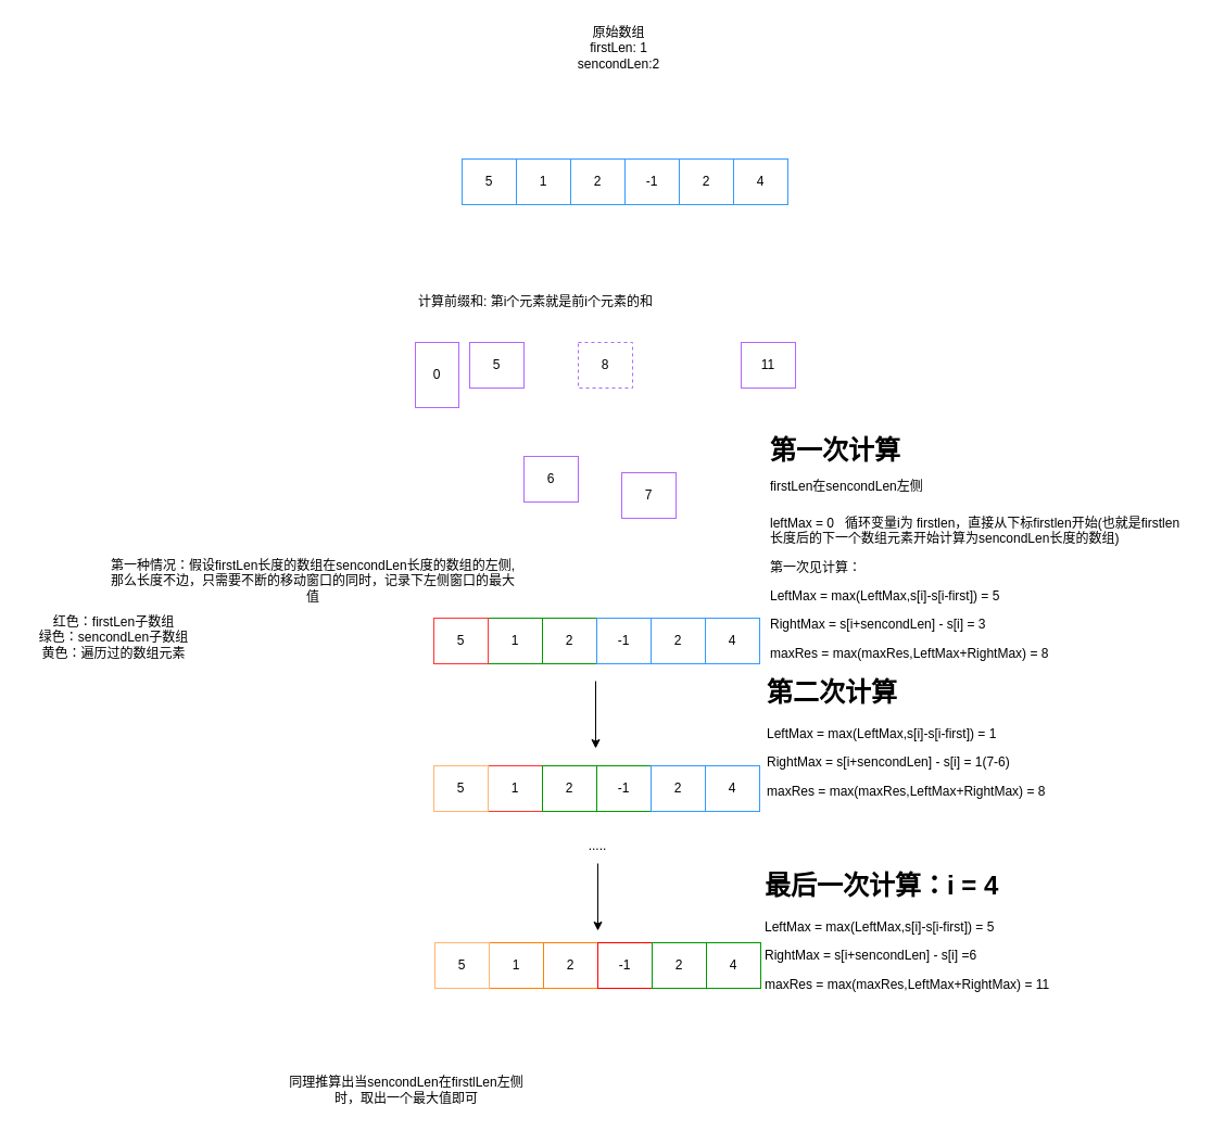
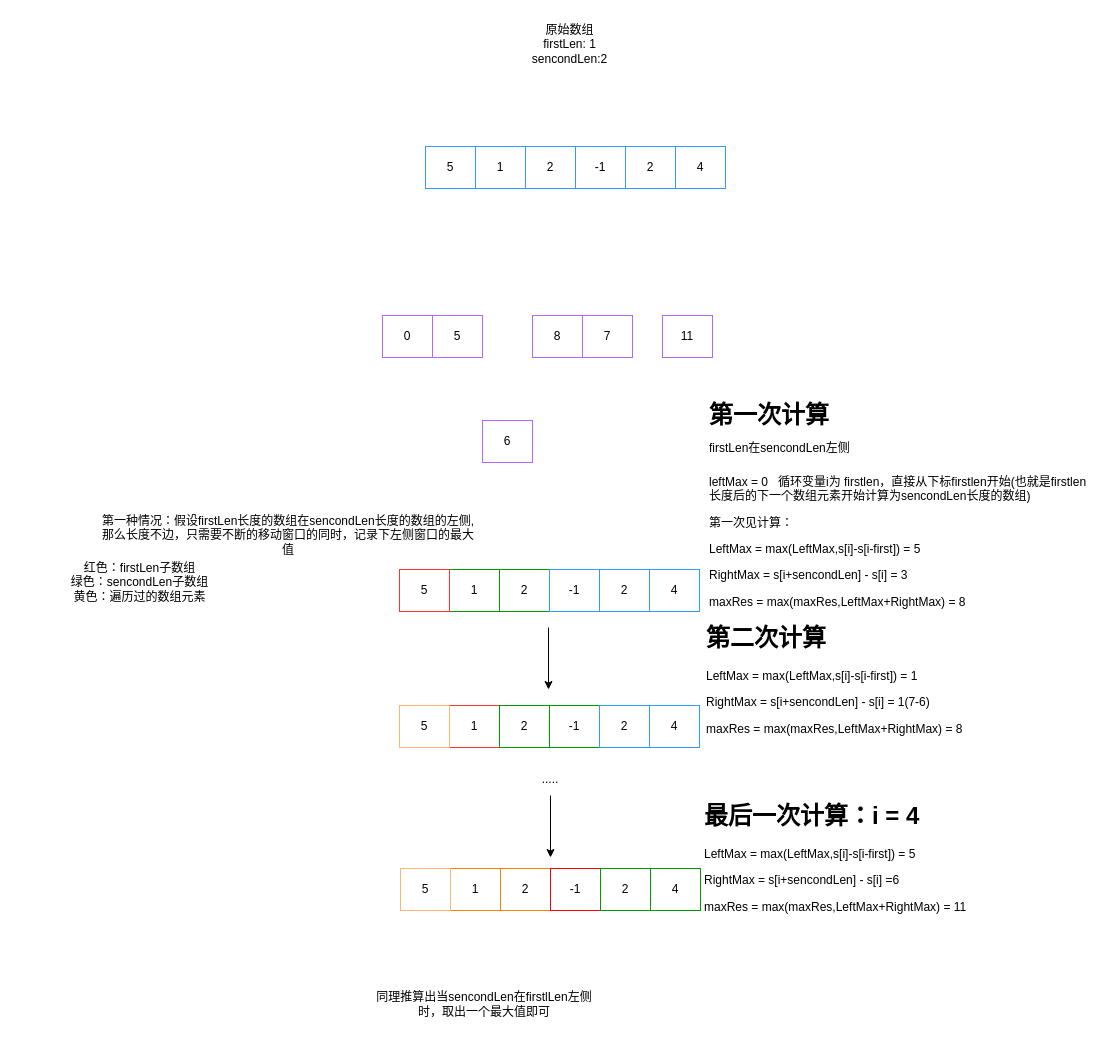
  <mxCell id="0" />
  <mxCell id="1" parent="0" />
  <mxCell id="2" value="5" style="rounded=0;whiteSpace=wrap;html=1;strokeColor=#3399FF;" vertex="1" parent="1"><mxGeometry x="425" y="146" width="50" height="42" as="geometry" /></mxCell>
  <mxCell id="3" value="1" style="rounded=0;whiteSpace=wrap;html=1;strokeColor=#3399FF;" vertex="1" parent="1"><mxGeometry x="475" y="146" width="50" height="42" as="geometry" /></mxCell>
  <mxCell id="4" value="2" style="rounded=0;whiteSpace=wrap;html=1;strokeColor=#3399FF;" vertex="1" parent="1"><mxGeometry x="525" y="146" width="50" height="42" as="geometry" /></mxCell>
  <mxCell id="5" value="-1" style="rounded=0;whiteSpace=wrap;html=1;strokeColor=#3399FF;" vertex="1" parent="1"><mxGeometry x="575" y="146" width="50" height="42" as="geometry" /></mxCell>
  <mxCell id="6" value="2" style="rounded=0;whiteSpace=wrap;html=1;strokeColor=#3399FF;" vertex="1" parent="1"><mxGeometry x="625" y="146" width="50" height="42" as="geometry" /></mxCell>
  <mxCell id="7" value="4" style="rounded=0;whiteSpace=wrap;html=1;strokeColor=#3399FF;" vertex="1" parent="1"><mxGeometry x="675" y="146" width="50" height="42" as="geometry" /></mxCell>
  <mxCell id="8" value="原始数组 &lt;br&gt;firstLen: 1&lt;br&gt;sencondLen:2" style="text;html=1;strokeColor=none;fillColor=none;align=center;verticalAlign=middle;whiteSpace=wrap;rounded=0;" vertex="1" parent="1"><mxGeometry x="466" y="20" width="207" height="47" as="geometry" /></mxCell>
- <mxCell id="9" value="计算前缀和: 第i个元素就是前i个元素的和" style="text;html=1;strokeColor=none;fillColor=none;align=center;verticalAlign=middle;whiteSpace=wrap;rounded=0;" vertex="1" parent="1"><mxGeometry x="382" y="264" width="221.5" height="28" as="geometry" /></mxCell>
- <mxCell id="10" value="0" style="rounded=0;whiteSpace=wrap;html=1;strokeColor=#B266FF;" vertex="1" parent="1"><mxGeometry x="382" y="315" width="40" height="60" as="geometry" /></mxCell>
+ <mxCell id="10" value="0" style="rounded=0;whiteSpace=wrap;html=1;strokeColor=#B266FF;" vertex="1" parent="1"><mxGeometry x="382" y="315" width="50" height="42" as="geometry" /></mxCell>
  <mxCell id="11" value="5" style="rounded=0;whiteSpace=wrap;html=1;strokeColor=#B266FF;" vertex="1" parent="1"><mxGeometry x="432" y="315" width="50" height="42" as="geometry" /></mxCell>
  <mxCell id="12" value="6" style="rounded=0;whiteSpace=wrap;html=1;strokeColor=#B266FF;" vertex="1" parent="1"><mxGeometry x="482" y="420" width="50" height="42" as="geometry" /></mxCell>
- <mxCell id="13" value="8" style="rounded=0;whiteSpace=wrap;html=1;strokeColor=#B266FF;dashed=1;" vertex="1" parent="1"><mxGeometry x="532" y="315" width="50" height="42" as="geometry" /></mxCell>
- <mxCell id="14" value="7" style="rounded=0;whiteSpace=wrap;html=1;strokeColor=#B266FF;" vertex="1" parent="1"><mxGeometry x="572" y="435" width="50" height="42" as="geometry" /></mxCell>
- <mxCell id="15" value="11" style="rounded=0;whiteSpace=wrap;html=1;strokeColor=#B266FF;" vertex="1" parent="1"><mxGeometry x="682" y="315" width="50" height="42" as="geometry" /></mxCell>
+ <mxCell id="13" value="8" style="rounded=0;whiteSpace=wrap;html=1;strokeColor=#B266FF;" vertex="1" parent="1"><mxGeometry x="532" y="315" width="50" height="42" as="geometry" /></mxCell>
+ <mxCell id="14" value="7" style="rounded=0;whiteSpace=wrap;html=1;strokeColor=#B266FF;" vertex="1" parent="1"><mxGeometry x="582" y="315" width="50" height="42" as="geometry" /></mxCell>
+ <mxCell id="15" value="11" style="rounded=0;whiteSpace=wrap;html=1;strokeColor=#B266FF;" vertex="1" parent="1"><mxGeometry x="662" y="315" width="50" height="42" as="geometry" /></mxCell>
  <mxCell id="16" value="第一种情况：假设firstLen长度的数组在sencondLen长度的数组的左侧, 那么长度不边，只需要不断的移动窗口的同时，记录下左侧窗口的最大值" style="text;html=1;strokeColor=none;fillColor=none;align=center;verticalAlign=middle;whiteSpace=wrap;rounded=0;" vertex="1" parent="1"><mxGeometry x="98" y="516" width="380" height="38" as="geometry" /></mxCell>
  <mxCell id="17" value="1" style="rounded=0;whiteSpace=wrap;html=1;strokeColor=#009900;" vertex="1" parent="1"><mxGeometry x="449" y="569" width="50" height="42" as="geometry" /></mxCell>
  <mxCell id="18" value="2" style="rounded=0;whiteSpace=wrap;html=1;strokeColor=#009900;" vertex="1" parent="1"><mxGeometry x="499" y="569" width="50" height="42" as="geometry" /></mxCell>
  <mxCell id="19" value="-1" style="rounded=0;whiteSpace=wrap;html=1;strokeColor=#3399FF;" vertex="1" parent="1"><mxGeometry x="549" y="569" width="50" height="42" as="geometry" /></mxCell>
  <mxCell id="20" value="2" style="rounded=0;whiteSpace=wrap;html=1;strokeColor=#3399FF;" vertex="1" parent="1"><mxGeometry x="599" y="569" width="50" height="42" as="geometry" /></mxCell>
  <mxCell id="21" value="4" style="rounded=0;whiteSpace=wrap;html=1;strokeColor=#3399FF;" vertex="1" parent="1"><mxGeometry x="649" y="569" width="50" height="42" as="geometry" /></mxCell>
- <mxCell id="22" value="红色：firstLen子数组&lt;br&gt;绿色：sencondLen子数组&lt;br&gt;黄色：遍历过的数组元素" style="text;html=1;strokeColor=none;fillColor=none;align=center;verticalAlign=middle;whiteSpace=wrap;rounded=0;" vertex="1" parent="1"><mxGeometry x="20" y="569" width="169" height="36" as="geometry" /></mxCell>
+ <mxCell id="22" value="红色：firstLen子数组&lt;br&gt;绿色：sencondLen子数组&lt;br&gt;黄色：遍历过的数组元素" style="text;html=1;strokeColor=none;fillColor=none;align=center;verticalAlign=middle;whiteSpace=wrap;rounded=0;" vertex="1" parent="1"><mxGeometry x="55" y="564" width="169" height="36" as="geometry" /></mxCell>
  <mxCell id="23" value="5" style="rounded=0;whiteSpace=wrap;html=1;strokeColor=#FF3333;" vertex="1" parent="1"><mxGeometry x="399" y="569" width="50" height="42" as="geometry" /></mxCell>
  <mxCell id="24" value="1" style="rounded=0;whiteSpace=wrap;html=1;strokeColor=#FF3333;" vertex="1" parent="1"><mxGeometry x="449" y="705" width="50" height="42" as="geometry" /></mxCell>
  <mxCell id="25" value="2" style="rounded=0;whiteSpace=wrap;html=1;strokeColor=#009900;" vertex="1" parent="1"><mxGeometry x="499" y="705" width="50" height="42" as="geometry" /></mxCell>
  <mxCell id="26" value="-1" style="rounded=0;whiteSpace=wrap;html=1;strokeColor=#009900;" vertex="1" parent="1"><mxGeometry x="549" y="705" width="50" height="42" as="geometry" /></mxCell>
  <mxCell id="27" value="2" style="rounded=0;whiteSpace=wrap;html=1;strokeColor=#3399FF;" vertex="1" parent="1"><mxGeometry x="599" y="705" width="50" height="42" as="geometry" /></mxCell>
  <mxCell id="28" value="4" style="rounded=0;whiteSpace=wrap;html=1;strokeColor=#3399FF;" vertex="1" parent="1"><mxGeometry x="649" y="705" width="50" height="42" as="geometry" /></mxCell>
  <mxCell id="29" value="5" style="rounded=0;whiteSpace=wrap;html=1;strokeColor=#FFB570;" vertex="1" parent="1"><mxGeometry x="399" y="705" width="50" height="42" as="geometry" /></mxCell>
  <mxCell id="30" value="" style="endArrow=classic;html=1;rounded=0;" edge="1" parent="1"><mxGeometry width="50" height="50" relative="1" as="geometry"><mxPoint x="548" y="627" as="sourcePoint" /><mxPoint x="548" y="689" as="targetPoint" /></mxGeometry></mxCell>
  <mxCell id="31" value="&lt;h1&gt;第一次计算&lt;br style=&quot;border-color: var(--border-color); font-size: 12px; font-weight: 400; text-align: center;&quot;&gt;&lt;span style=&quot;font-size: 12px; font-weight: 400; text-align: center;&quot;&gt;firstLen在sencondLen左侧&amp;nbsp;&lt;/span&gt;&lt;br&gt;&lt;/h1&gt;&lt;p&gt;leftMax = 0&amp;nbsp; &amp;nbsp;循环变量i为 firstlen，直接从下标firstlen开始(也就是firstlen长度后的下一个数组元素开始计算为sencondLen长度的数组)&lt;/p&gt;&lt;p&gt;第一次见计算：&lt;/p&gt;&lt;p&gt;LeftMax = max(LeftMax,s[i]-s[i-first]) = 5&lt;/p&gt;&lt;p&gt;RightMax = s[i+sencondLen] - s[i] = 3&lt;/p&gt;&lt;p&gt;maxRes = max(maxRes,LeftMax+RightMax) = 8&lt;/p&gt;" style="text;html=1;strokeColor=none;fillColor=none;spacing=5;spacingTop=-20;whiteSpace=wrap;overflow=hidden;rounded=0;" vertex="1" parent="1"><mxGeometry x="704" y="395" width="390" height="223" as="geometry" /></mxCell>
  <mxCell id="32" value="1" style="rounded=0;whiteSpace=wrap;html=1;strokeColor=#FF8000;" vertex="1" parent="1"><mxGeometry x="450" y="868" width="50" height="42" as="geometry" /></mxCell>
  <mxCell id="33" value="2" style="rounded=0;whiteSpace=wrap;html=1;strokeColor=#FF8000;" vertex="1" parent="1"><mxGeometry x="500" y="868" width="50" height="42" as="geometry" /></mxCell>
  <mxCell id="34" value="-1" style="rounded=0;whiteSpace=wrap;html=1;strokeColor=#FF0000;" vertex="1" parent="1"><mxGeometry x="550" y="868" width="50" height="42" as="geometry" /></mxCell>
  <mxCell id="35" value="2" style="rounded=0;whiteSpace=wrap;html=1;strokeColor=#009900;" vertex="1" parent="1"><mxGeometry x="600" y="868" width="50" height="42" as="geometry" /></mxCell>
  <mxCell id="36" value="4" style="rounded=0;whiteSpace=wrap;html=1;strokeColor=#009900;" vertex="1" parent="1"><mxGeometry x="650" y="868" width="50" height="42" as="geometry" /></mxCell>
  <mxCell id="37" value="5" style="rounded=0;whiteSpace=wrap;html=1;strokeColor=#FFB570;" vertex="1" parent="1"><mxGeometry x="400" y="868" width="50" height="42" as="geometry" /></mxCell>
  <mxCell id="38" value="" style="endArrow=classic;html=1;rounded=0;" edge="1" parent="1"><mxGeometry width="50" height="50" relative="1" as="geometry"><mxPoint x="550" y="795" as="sourcePoint" /><mxPoint x="550" y="857" as="targetPoint" /></mxGeometry></mxCell>
  <mxCell id="39" value="&lt;h1&gt;第二次计算&lt;br&gt;&lt;/h1&gt;&lt;p&gt;LeftMax = max(LeftMax,s[i]-s[i-first]) = 1&lt;/p&gt;&lt;p&gt;RightMax = s[i+sencondLen] - s[i] = 1(7-6)&lt;/p&gt;&lt;p&gt;maxRes = max(maxRes,LeftMax+RightMax) = 8&lt;/p&gt;" style="text;html=1;strokeColor=none;fillColor=none;spacing=5;spacingTop=-20;whiteSpace=wrap;overflow=hidden;rounded=0;" vertex="1" parent="1"><mxGeometry x="701" y="618" width="362" height="142" as="geometry" /></mxCell>
  <mxCell id="40" value="....." style="text;html=1;strokeColor=none;fillColor=none;align=center;verticalAlign=middle;whiteSpace=wrap;rounded=0;" vertex="1" parent="1"><mxGeometry x="520" y="764" width="60" height="30" as="geometry" /></mxCell>
  <mxCell id="41" value="&lt;h1&gt;最后一次计算：i = 4&lt;/h1&gt;&lt;p&gt;LeftMax = max(LeftMax,s[i]-s[i-first]) = 5&lt;/p&gt;&lt;p&gt;RightMax = s[i+sencondLen] - s[i] =6&lt;/p&gt;&lt;p&gt;maxRes = max(maxRes,LeftMax+RightMax) = 11&lt;/p&gt;" style="text;html=1;strokeColor=none;fillColor=none;spacing=5;spacingTop=-20;whiteSpace=wrap;overflow=hidden;rounded=0;" vertex="1" parent="1"><mxGeometry x="699" y="796" width="362" height="142" as="geometry" /></mxCell>
- <mxCell id="42" value="同理推算出当sencondLen在firstlLen左侧时，取出一个最大值即可" style="text;html=1;strokeColor=none;fillColor=none;align=center;verticalAlign=middle;whiteSpace=wrap;rounded=0;" vertex="1" parent="1"><mxGeometry x="261" y="976" width="226" height="55" as="geometry" /></mxCell>
+ <mxCell id="42" value="同理推算出当sencondLen在firstlLen左侧时，取出一个最大值即可" style="text;html=1;strokeColor=none;fillColor=none;align=center;verticalAlign=middle;whiteSpace=wrap;rounded=0;" vertex="1" parent="1"><mxGeometry x="371" y="976" width="226" height="55" as="geometry" /></mxCell>
